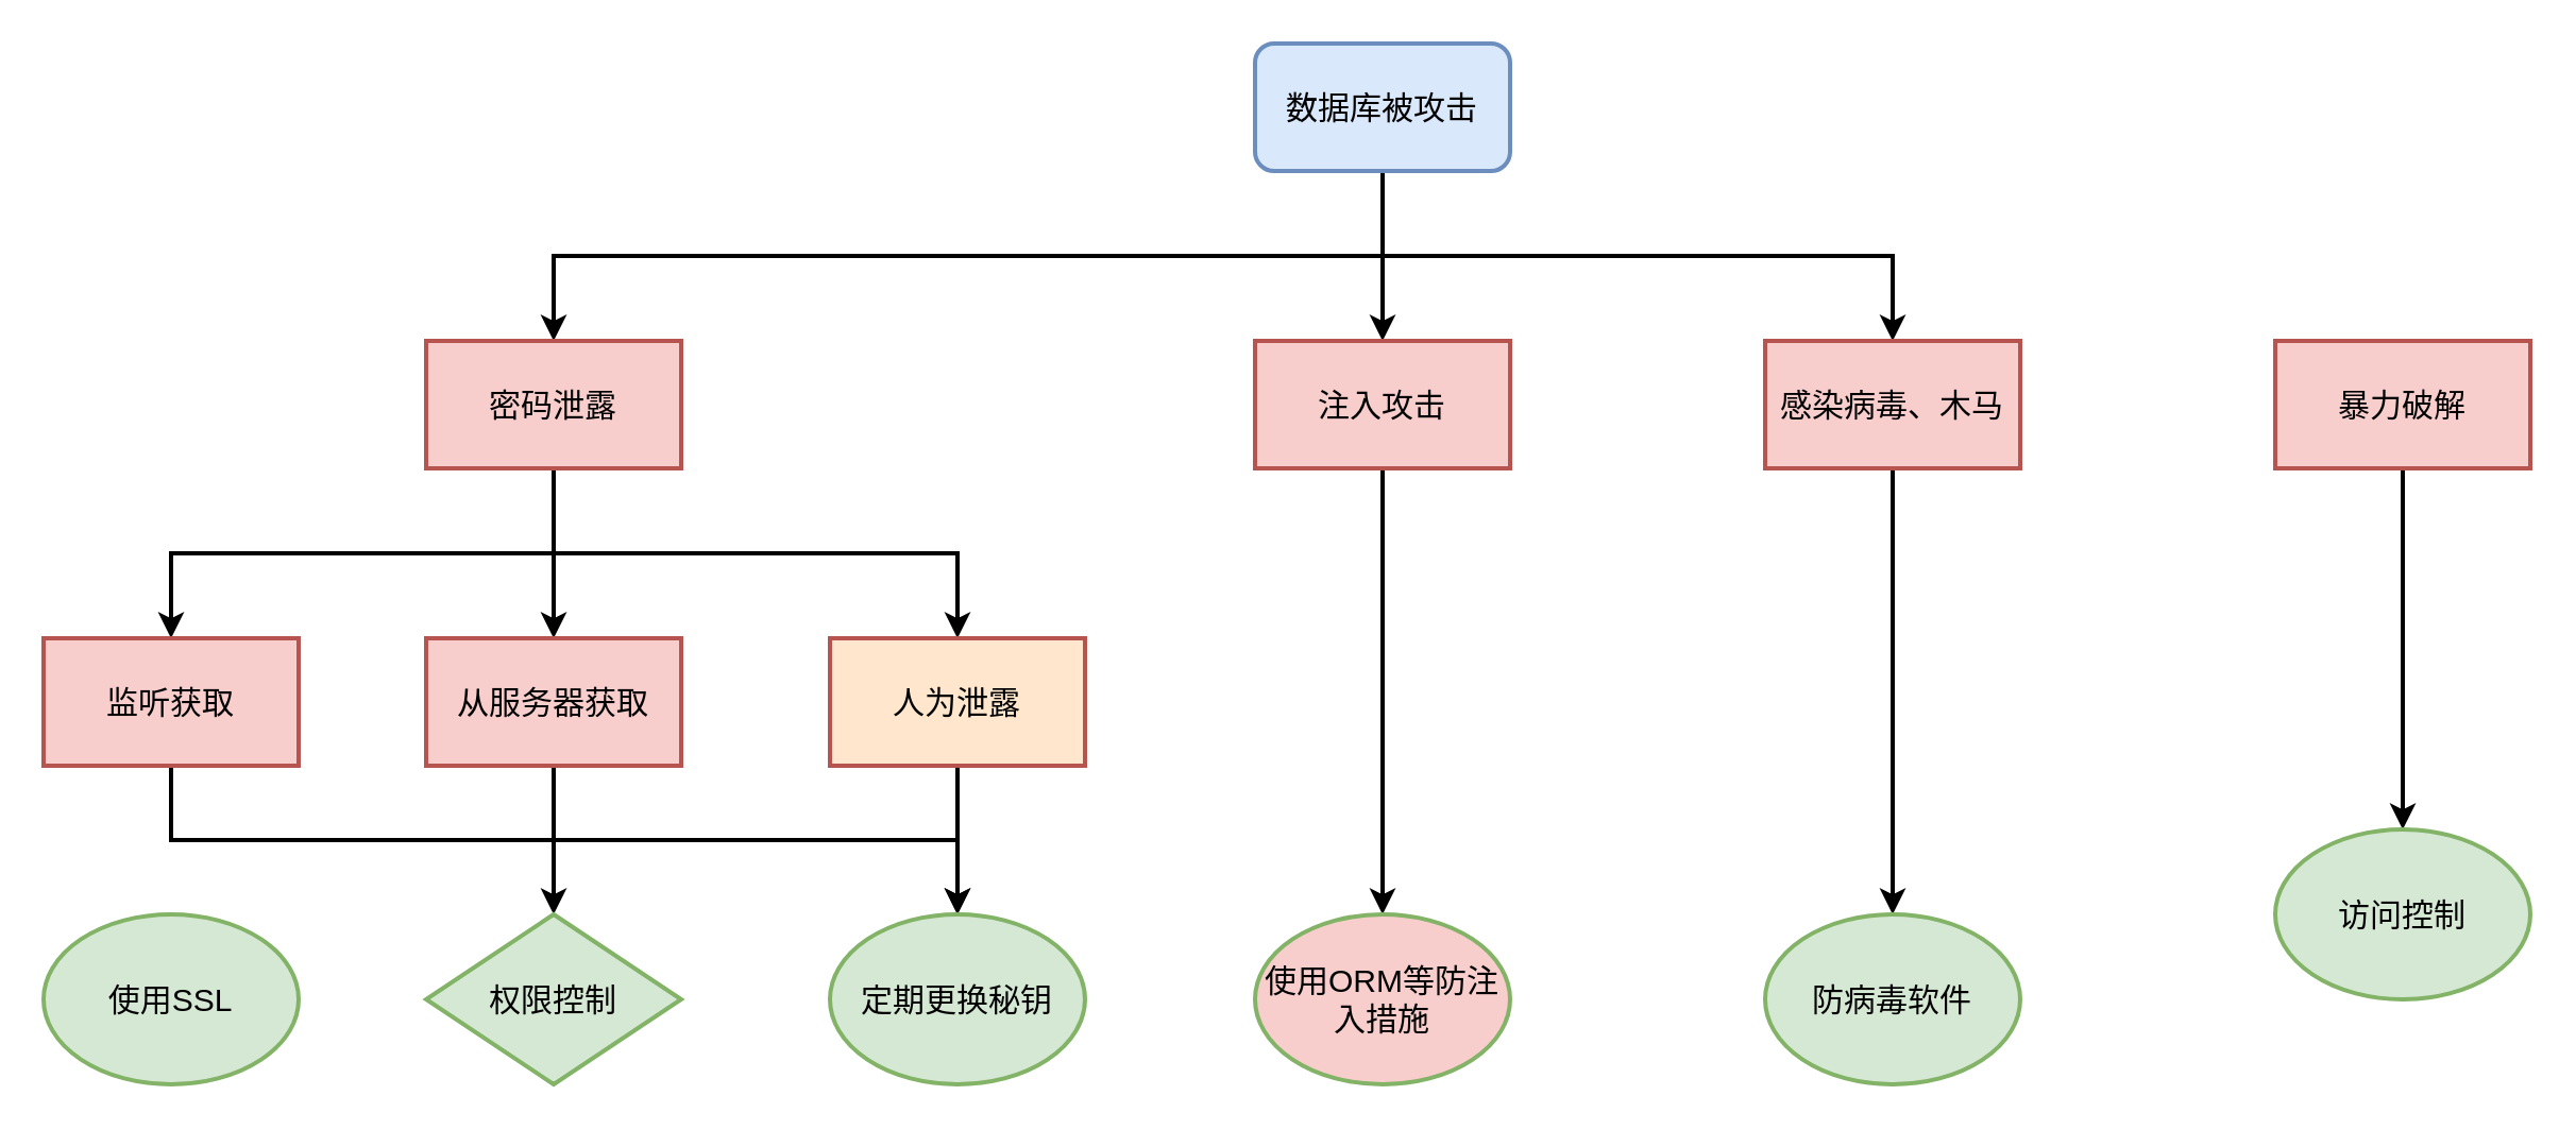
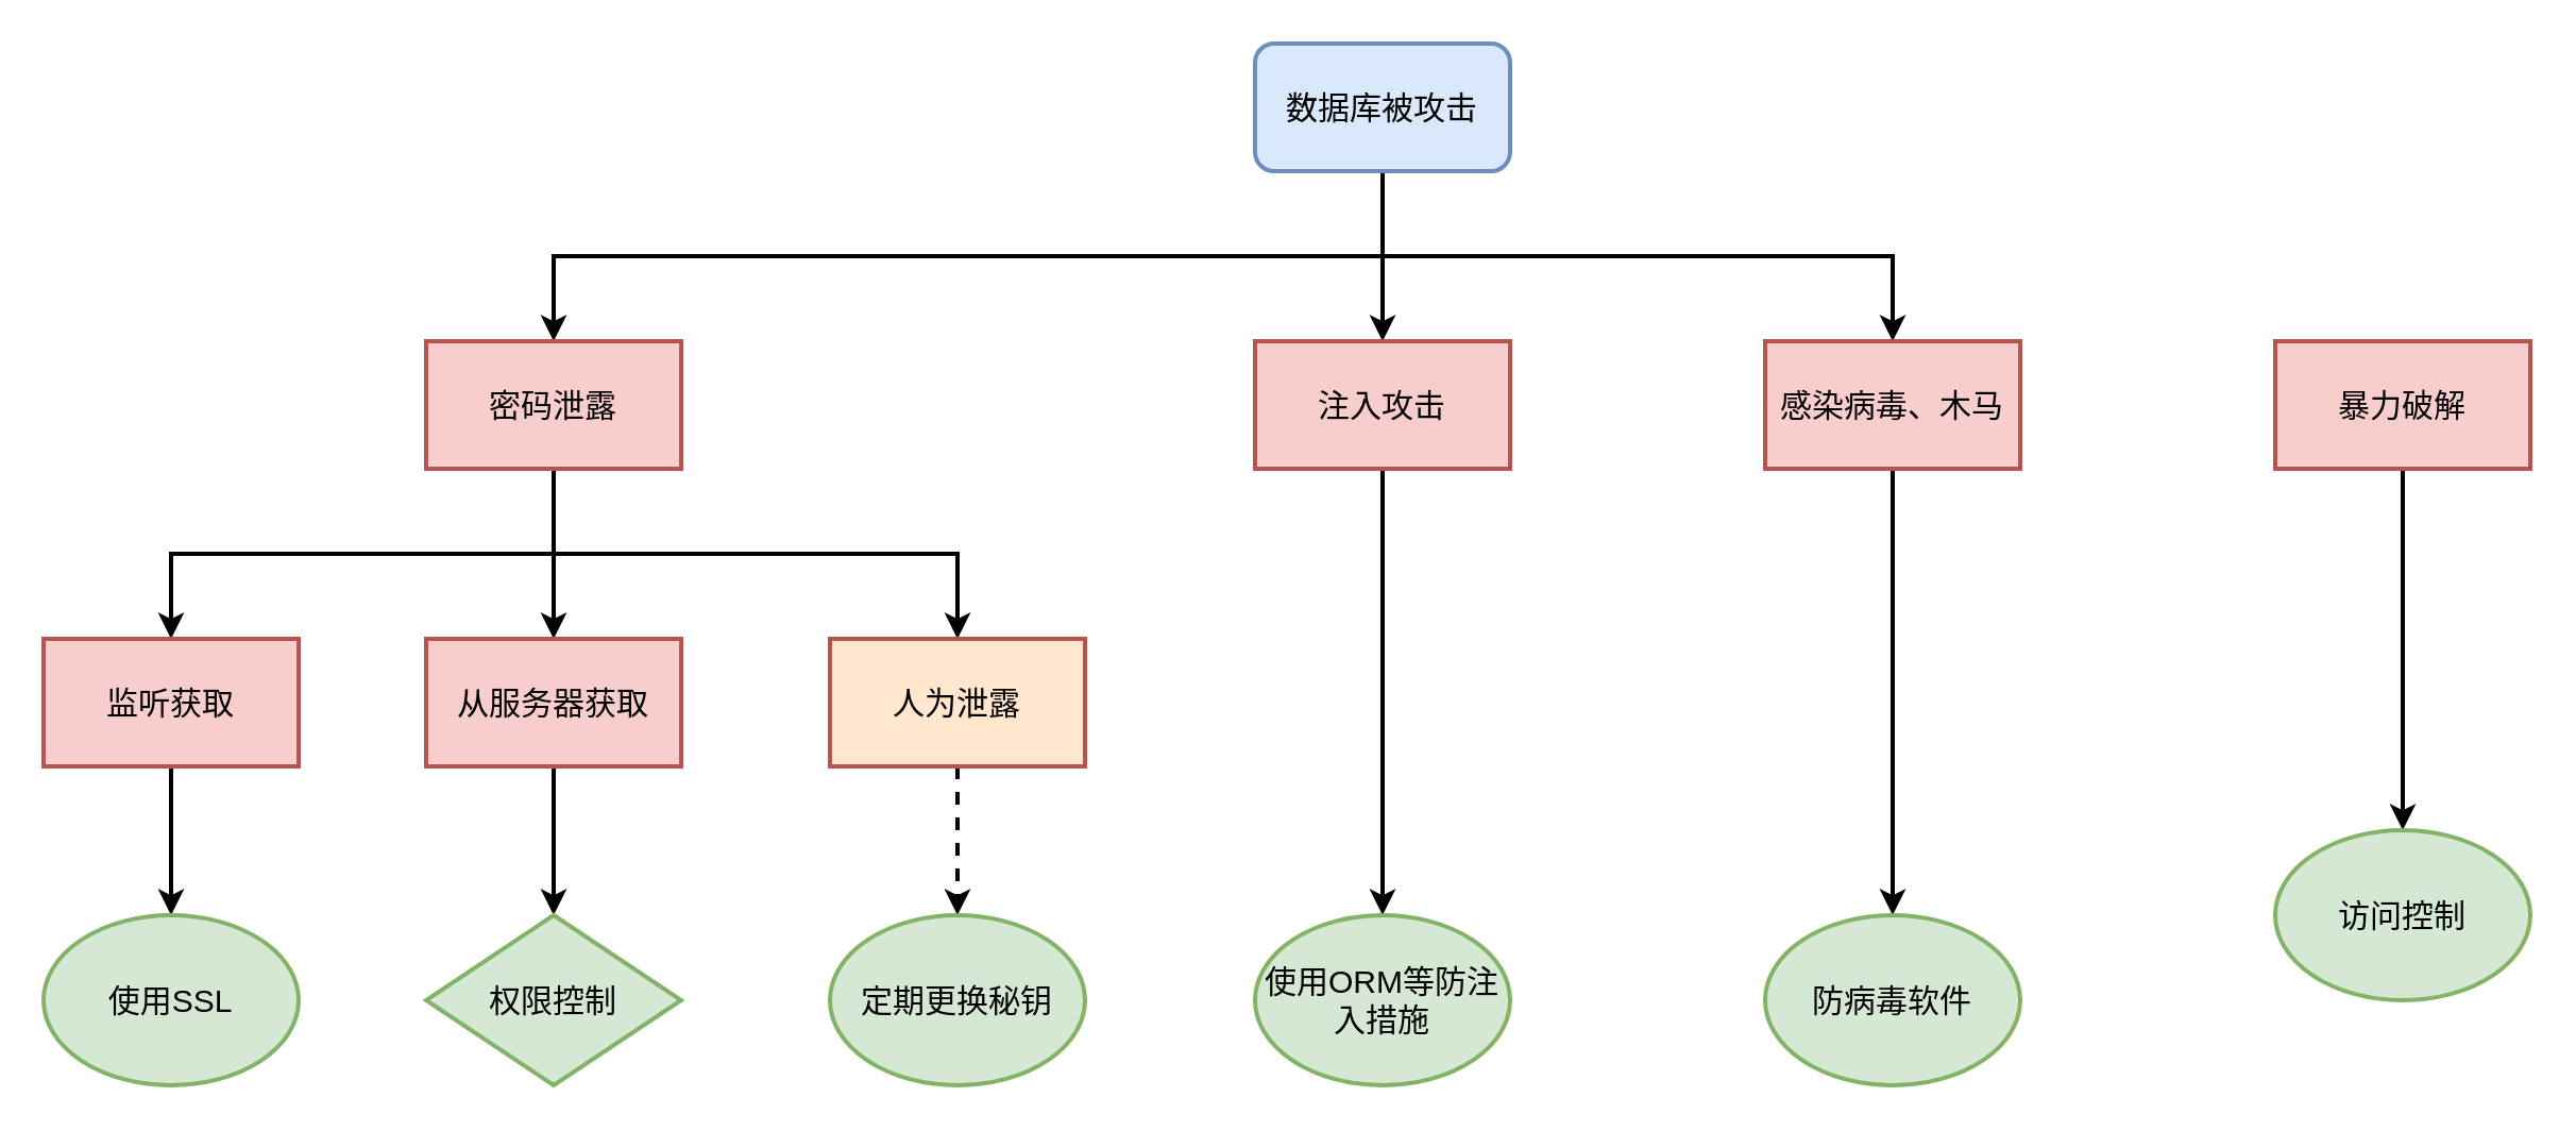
  <mxCell id="0" />
  <mxCell id="1" parent="0" />
  <mxCell id="2" style="edgeStyle=orthogonalEdgeStyle;rounded=0;orthogonalLoop=1;jettySize=auto;html=1;exitX=0.5;exitY=1;exitDx=0;exitDy=0;strokeWidth=2;fontSize=15;" edge="1" parent="1" source="5" target="9"><mxGeometry relative="1" as="geometry" /></mxCell>
  <mxCell id="3" style="edgeStyle=orthogonalEdgeStyle;rounded=0;orthogonalLoop=1;jettySize=auto;html=1;exitX=0.5;exitY=1;exitDx=0;exitDy=0;strokeWidth=2;fontSize=15;" edge="1" parent="1" source="5" target="11"><mxGeometry relative="1" as="geometry" /></mxCell>
  <mxCell id="4" style="edgeStyle=orthogonalEdgeStyle;rounded=0;orthogonalLoop=1;jettySize=auto;html=1;exitX=0.5;exitY=1;exitDx=0;exitDy=0;strokeWidth=2;fontSize=15;" edge="1" parent="1" source="5" target="13"><mxGeometry relative="1" as="geometry" /></mxCell>
  <mxCell id="5" value="数据库被攻击" style="whiteSpace=wrap;html=1;strokeWidth=2;fontSize=15;fillColor=#dae8fc;strokeColor=#6c8ebf;rounded=1;" vertex="1" parent="1"><mxGeometry x="590" y="20" width="120" height="60" as="geometry" /></mxCell>
  <mxCell id="6" style="edgeStyle=orthogonalEdgeStyle;rounded=0;orthogonalLoop=1;jettySize=auto;html=1;exitX=0.5;exitY=1;exitDx=0;exitDy=0;strokeWidth=2;fontSize=15;" edge="1" parent="1" source="9" target="17"><mxGeometry relative="1" as="geometry" /></mxCell>
  <mxCell id="7" style="edgeStyle=orthogonalEdgeStyle;rounded=0;orthogonalLoop=1;jettySize=auto;html=1;exitX=0.5;exitY=1;exitDx=0;exitDy=0;strokeWidth=2;fontSize=15;" edge="1" parent="1" source="9" target="19"><mxGeometry relative="1" as="geometry" /></mxCell>
  <mxCell id="8" style="edgeStyle=orthogonalEdgeStyle;rounded=0;orthogonalLoop=1;jettySize=auto;html=1;exitX=0.5;exitY=1;exitDx=0;exitDy=0;strokeWidth=2;fontSize=15;" edge="1" parent="1" source="9" target="21"><mxGeometry relative="1" as="geometry" /></mxCell>
  <mxCell id="9" value="密码泄露" style="rounded=0;whiteSpace=wrap;html=1;strokeWidth=2;fontSize=15;" vertex="1" parent="1"><mxGeometry x="200" y="160" width="120" height="60" as="geometry" /></mxCell>
  <mxCell id="10" style="edgeStyle=orthogonalEdgeStyle;rounded=0;orthogonalLoop=1;jettySize=auto;html=1;exitX=0.5;exitY=1;exitDx=0;exitDy=0;strokeWidth=2;fontSize=15;" edge="1" parent="1" source="11" target="25"><mxGeometry relative="1" as="geometry" /></mxCell>
  <mxCell id="11" value="注入攻击" style="rounded=0;whiteSpace=wrap;html=1;strokeWidth=2;fontSize=15;" vertex="1" parent="1"><mxGeometry x="590" y="160" width="120" height="60" as="geometry" /></mxCell>
  <mxCell id="12" style="edgeStyle=orthogonalEdgeStyle;rounded=0;orthogonalLoop=1;jettySize=auto;html=1;exitX=0.5;exitY=1;exitDx=0;exitDy=0;strokeWidth=2;fontSize=15;" edge="1" parent="1" source="13" target="26"><mxGeometry relative="1" as="geometry" /></mxCell>
  <mxCell id="13" value="感染病毒、木马" style="rounded=0;whiteSpace=wrap;html=1;strokeWidth=2;fontSize=15;" vertex="1" parent="1"><mxGeometry x="830" y="160" width="120" height="60" as="geometry" /></mxCell>
  <mxCell id="14" style="edgeStyle=orthogonalEdgeStyle;rounded=0;orthogonalLoop=1;jettySize=auto;html=1;exitX=0.5;exitY=1;exitDx=0;exitDy=0;strokeWidth=2;fontSize=15;" edge="1" parent="1" source="15" target="27"><mxGeometry relative="1" as="geometry" /></mxCell>
  <mxCell id="15" value="暴力破解" style="rounded=0;whiteSpace=wrap;html=1;strokeWidth=2;fontSize=15;fillColor=#f8cecc;strokeColor=#b85450;" vertex="1" parent="1"><mxGeometry x="1070" y="160" width="120" height="60" as="geometry" /></mxCell>
- <mxCell id="16" style="edgeStyle=orthogonalEdgeStyle;rounded=0;orthogonalLoop=1;jettySize=auto;html=1;exitX=0.5;exitY=1;exitDx=0;exitDy=0;strokeWidth=2;fontSize=15;" edge="1" parent="1" source="17" target="24"><mxGeometry relative="1" as="geometry" /></mxCell>
+ <mxCell id="16" style="edgeStyle=orthogonalEdgeStyle;rounded=0;orthogonalLoop=1;jettySize=auto;html=1;exitX=0.5;exitY=1;exitDx=0;exitDy=0;strokeWidth=2;fontSize=15;" edge="1" parent="1" source="17" target="22"><mxGeometry relative="1" as="geometry" /></mxCell>
  <mxCell id="17" value="监听获取" style="rounded=0;whiteSpace=wrap;html=1;strokeWidth=2;fontSize=15;fillColor=#f8cecc;strokeColor=#b85450;" vertex="1" parent="1"><mxGeometry x="20" y="300" width="120" height="60" as="geometry" /></mxCell>
  <mxCell id="18" style="edgeStyle=orthogonalEdgeStyle;rounded=0;orthogonalLoop=1;jettySize=auto;html=1;exitX=0.5;exitY=1;exitDx=0;exitDy=0;strokeWidth=2;fontSize=15;" edge="1" parent="1" source="19" target="23"><mxGeometry relative="1" as="geometry" /></mxCell>
  <mxCell id="19" value="从服务器获取" style="rounded=0;whiteSpace=wrap;html=1;strokeWidth=2;fontSize=15;fillColor=#f8cecc;strokeColor=#b85450;" vertex="1" parent="1"><mxGeometry x="200" y="300" width="120" height="60" as="geometry" /></mxCell>
- <mxCell id="20" style="edgeStyle=orthogonalEdgeStyle;rounded=0;orthogonalLoop=1;jettySize=auto;html=1;exitX=0.5;exitY=1;exitDx=0;exitDy=0;strokeWidth=2;fontSize=15;" edge="1" parent="1" source="21" target="24"><mxGeometry relative="1" as="geometry" /></mxCell>
+ <mxCell id="20" style="edgeStyle=orthogonalEdgeStyle;rounded=0;orthogonalLoop=1;jettySize=auto;html=1;exitX=0.5;exitY=1;exitDx=0;exitDy=0;strokeWidth=2;fontSize=15;dashed=1;" edge="1" parent="1" source="21" target="24"><mxGeometry relative="1" as="geometry" /></mxCell>
  <mxCell id="21" value="人为泄露" style="rounded=0;whiteSpace=wrap;html=1;strokeWidth=2;fontSize=15;fillColor=#ffe6cc;strokeColor=#b85450;" vertex="1" parent="1"><mxGeometry x="390" y="300" width="120" height="60" as="geometry" /></mxCell>
  <mxCell id="22" value="使用SSL" style="ellipse;whiteSpace=wrap;html=1;strokeWidth=2;fontSize=15;fillColor=#d5e8d4;strokeColor=#82b366;" vertex="1" parent="1"><mxGeometry x="20" y="430" width="120" height="80" as="geometry" /></mxCell>
  <mxCell id="23" value="权限控制" style="rhombus;whiteSpace=wrap;html=1;strokeWidth=2;fontSize=15;fillColor=#d5e8d4;strokeColor=#82b366;" vertex="1" parent="1"><mxGeometry x="200" y="430" width="120" height="80" as="geometry" /></mxCell>
  <mxCell id="24" value="定期更换秘钥" style="ellipse;whiteSpace=wrap;html=1;strokeWidth=2;fontSize=15;fillColor=#d5e8d4;strokeColor=#82b366;" vertex="1" parent="1"><mxGeometry x="390" y="430" width="120" height="80" as="geometry" /></mxCell>
- <mxCell id="25" value="使用ORM等防注入措施" style="ellipse;whiteSpace=wrap;html=1;strokeWidth=2;fontSize=15;fillColor=#f8cecc;strokeColor=#82b366;" vertex="1" parent="1"><mxGeometry x="590" y="430" width="120" height="80" as="geometry" /></mxCell>
+ <mxCell id="25" value="使用ORM等防注入措施" style="ellipse;whiteSpace=wrap;html=1;strokeWidth=2;fontSize=15;fillColor=#d5e8d4;strokeColor=#82b366;" vertex="1" parent="1"><mxGeometry x="590" y="430" width="120" height="80" as="geometry" /></mxCell>
  <mxCell id="26" value="防病毒软件" style="ellipse;whiteSpace=wrap;html=1;strokeWidth=2;fontSize=15;fillColor=#d5e8d4;strokeColor=#82b366;" vertex="1" parent="1"><mxGeometry x="830" y="430" width="120" height="80" as="geometry" /></mxCell>
  <mxCell id="27" value="访问控制" style="ellipse;whiteSpace=wrap;html=1;strokeWidth=2;fontSize=15;fillColor=#d5e8d4;strokeColor=#82b366;" vertex="1" parent="1"><mxGeometry x="1070" y="390" width="120" height="80" as="geometry" /></mxCell>
  <mxCell id="28" value="密码泄露" style="rounded=0;whiteSpace=wrap;html=1;strokeWidth=2;fontSize=15;" vertex="1" parent="1"><mxGeometry x="200" y="160" width="120" height="60" as="geometry" /></mxCell>
  <mxCell id="29" value="注入攻击" style="rounded=0;whiteSpace=wrap;html=1;strokeWidth=2;fontSize=15;" vertex="1" parent="1"><mxGeometry x="590" y="160" width="120" height="60" as="geometry" /></mxCell>
  <mxCell id="30" value="密码泄露" style="rounded=0;whiteSpace=wrap;html=1;strokeWidth=2;fontSize=15;fillColor=#f8cecc;strokeColor=#b85450;" vertex="1" parent="1"><mxGeometry x="200" y="160" width="120" height="60" as="geometry" /></mxCell>
  <mxCell id="31" value="注入攻击" style="rounded=0;whiteSpace=wrap;html=1;strokeWidth=2;fontSize=15;fillColor=#f8cecc;strokeColor=#b85450;" vertex="1" parent="1"><mxGeometry x="590" y="160" width="120" height="60" as="geometry" /></mxCell>
  <mxCell id="32" value="感染病毒、木马" style="rounded=0;whiteSpace=wrap;html=1;strokeWidth=2;fontSize=15;fillColor=#f8cecc;strokeColor=#b85450;" vertex="1" parent="1"><mxGeometry x="830" y="160" width="120" height="60" as="geometry" /></mxCell>
